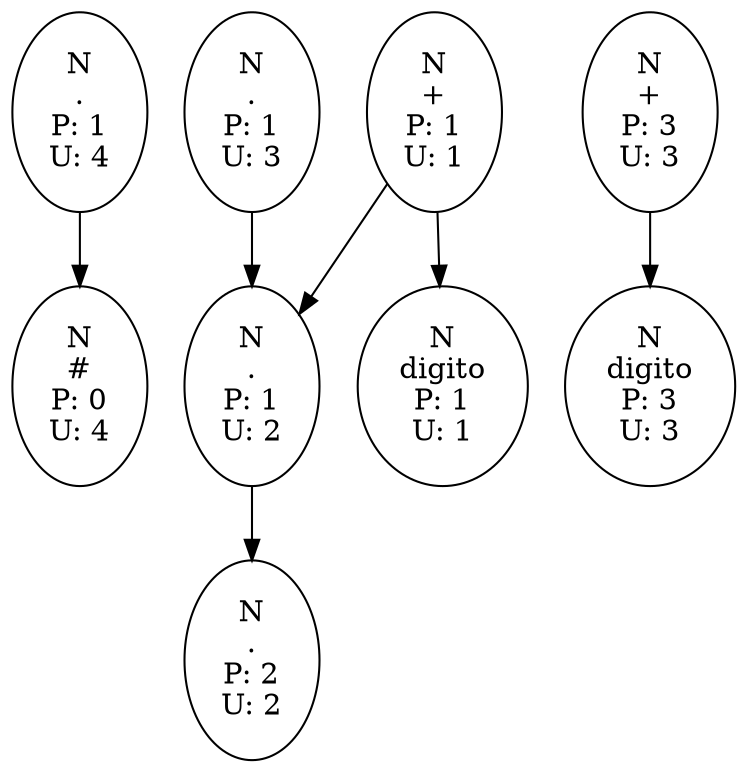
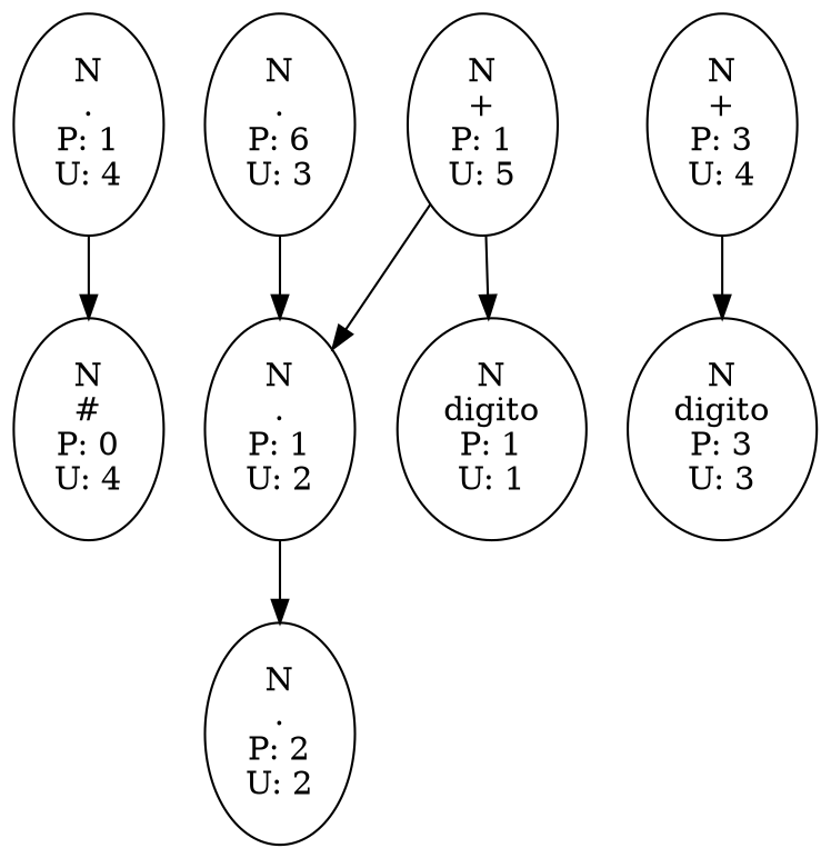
  digraph {
    n1 [label="N\n.\nP: 1\nU: 4"]
    n2 [label="N\n#\nP: 0\nU: 4"]
-   n3 [label="N\n.\nP: 1\nU: 3"]
+   n3 [label="N\n.\nP: 6\nU: 3"]
    n4 [label="N\n.\nP: 1\nU: 2"]
    n5 [label="N\n.\nP: 2\nU: 2"]
-   n6 [label="N\n+\nP: 3\nU: 3"]
+   n6 [label="N\n+\nP: 3\nU: 4"]
    n7 [label="N\ndigito\nP: 3\nU: 3"]
-   n8 [label="N\n+\nP: 1\nU: 1"]
+   n8 [label="N\n+\nP: 1\nU: 5"]
    n9 [label="N\ndigito\nP: 1\nU: 1"]
    n1 -> n2
    n3 -> n4
    n4 -> n5
    n6 -> n7
    n8 -> n4
    n8 -> n9
  }
